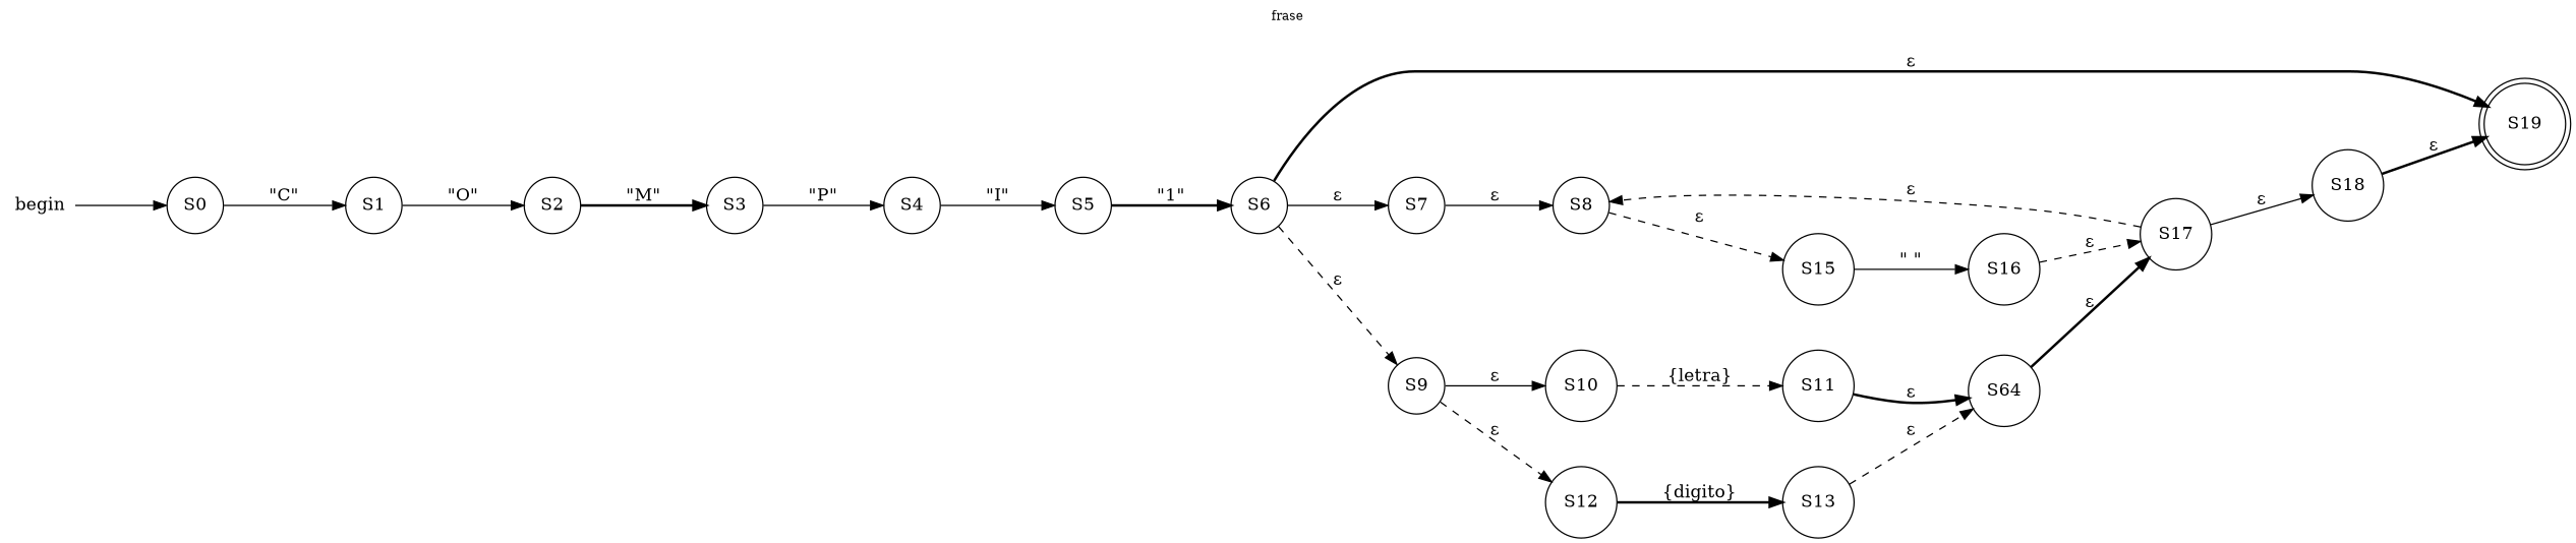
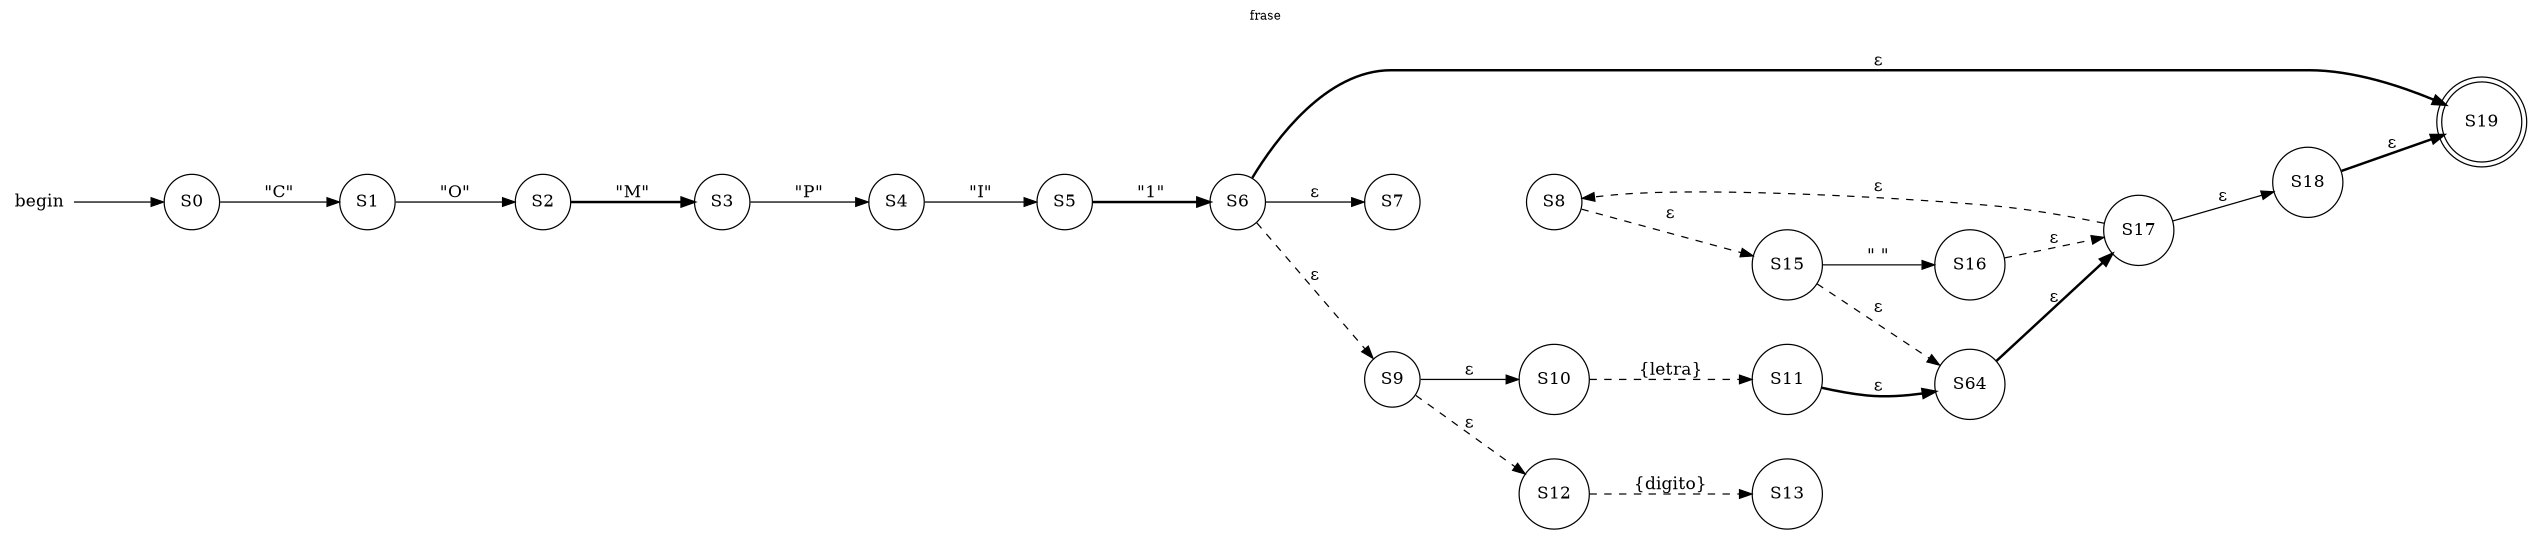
  digraph {
    fontsize=10
    label=frase
    labelloc=t
    nodesep=0.5
    rankdir=LR
    ranksep=1
    node [shape=circle]
    edge [style=solid]
    begin [shape=none]
    S0
    S1
    S19 [shape=doublecircle]
    S2
    S3
    S4
    S5
    S6
    S7
    S9
    S8
    S15
    S10
    S12
    S16
    S11
    S13
    n19 [label=S64]
    S17
    S18
    begin -> S0
    S0 -> S1 [label="\"C\""]
    S1 -> S2 [label="\"O\""]
    S2 -> S3 [label="\"M\"" style=bold]
    S3 -> S4 [label="\"P\""]
    S4 -> S5 [label="\"I\""]
    S5 -> S6 [label="\"1\"" style=bold]
    S6 -> S19 [label="ε" style=bold]
    S6 -> S7 [label="ε"]
    S6 -> S9 [label="ε" style=dashed]
-   S7 -> S8 [label="ε"]
    S9 -> S10 [label="ε"]
    S9 -> S12 [label="ε" style=dashed]
    S8 -> S15 [label="ε" style=dashed]
    S15 -> S16 [label="\" \""]
    S10 -> S11 [label="{letra}" style=dashed]
-   S12 -> S13 [label="{digito}" style=bold]
+   S12 -> S13 [label="{digito}" style=dashed]
    S16 -> S17 [label="ε" style=dashed]
    S11 -> n19 [label="ε" style=bold]
-   S13 -> n19 [label="ε" style=dashed]
+   S15 -> n19 [label="ε" style=dashed]
    n19 -> S17 [label="ε" style=bold]
    S17 -> S8 [label="ε" style=dashed]
    S17 -> S18 [label="ε"]
    S18 -> S19 [label="ε" style=bold]
  }
